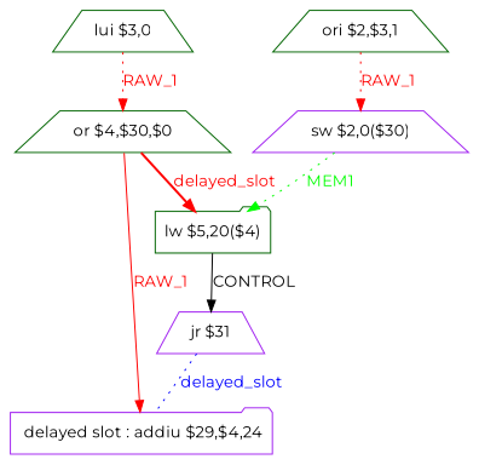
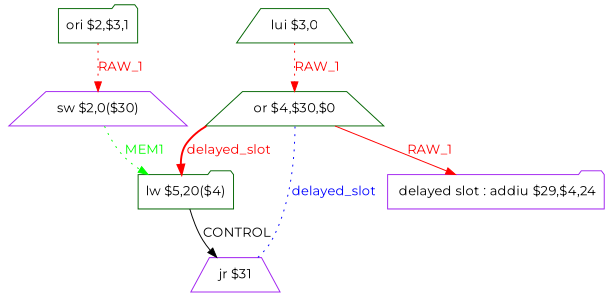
  digraph {
    fontname=Montserrat
    node [color=darkgreen fontname=Montserrat shape=trapezium]
    edge [color=red fontcolor=red fontname=Montserrat style=dotted]
    n1 [color=purple label=" delayed slot : addiu $29,$4,24" shape=folder]
    n2 [color=purple label="jr $31"]
    n3 [label="lui $3,0"]
    n4 [label="or $4,$30,$0"]
-   n5 [label="ori $2,$3,1"]
+   n5 [label="ori $2,$3,1" shape=folder]
    n6 [color=purple label="sw $2,0($30)"]
    n7 [label="lw $5,20($4)" shape=folder]
-   n2 -> n1 [color=blue dir=none fontcolor=blue label=delayed_slot]
+   n2 -> n4 [color=blue dir=none fontcolor=blue label=delayed_slot]
    n3 -> n4 [label=RAW_1]
    n4 -> n1 [label=RAW_1 style=solid]
    n4 -> n7 [label=delayed_slot style=bold]
    n5 -> n6 [label=RAW_1]
    n6 -> n7 [color=green fontcolor=green label=MEM1]
    n7 -> n2 [label=CONTROL style=solid color="" fontcolor=""]
  }
